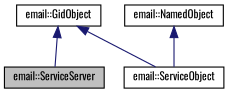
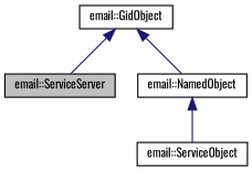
  digraph {
    fontname=Oswald
    node [color=black fillcolor=white fontname=Oswald fontsize=10 shape=record style=filled]
    edge [color=midnightblue dir=back fontname=Oswald fontsize=10 labelfontname=Helvetica labelfontsize=10 style=solid]
    n1 [fillcolor=grey75 fontcolor=black height=0.2 label="email::ServiceServer" width=0.4]
    n2 [height=0.2 label="email::ServiceObject" width=0.4]
    n3 [height=0.2 label="email::GidObject" width=0.4]
    n4 [height=0.2 label="email::NamedObject" width=0.4]
    n3 -> n1
-   n3 -> n2
+   n3 -> n4
    n4 -> n2
  }
